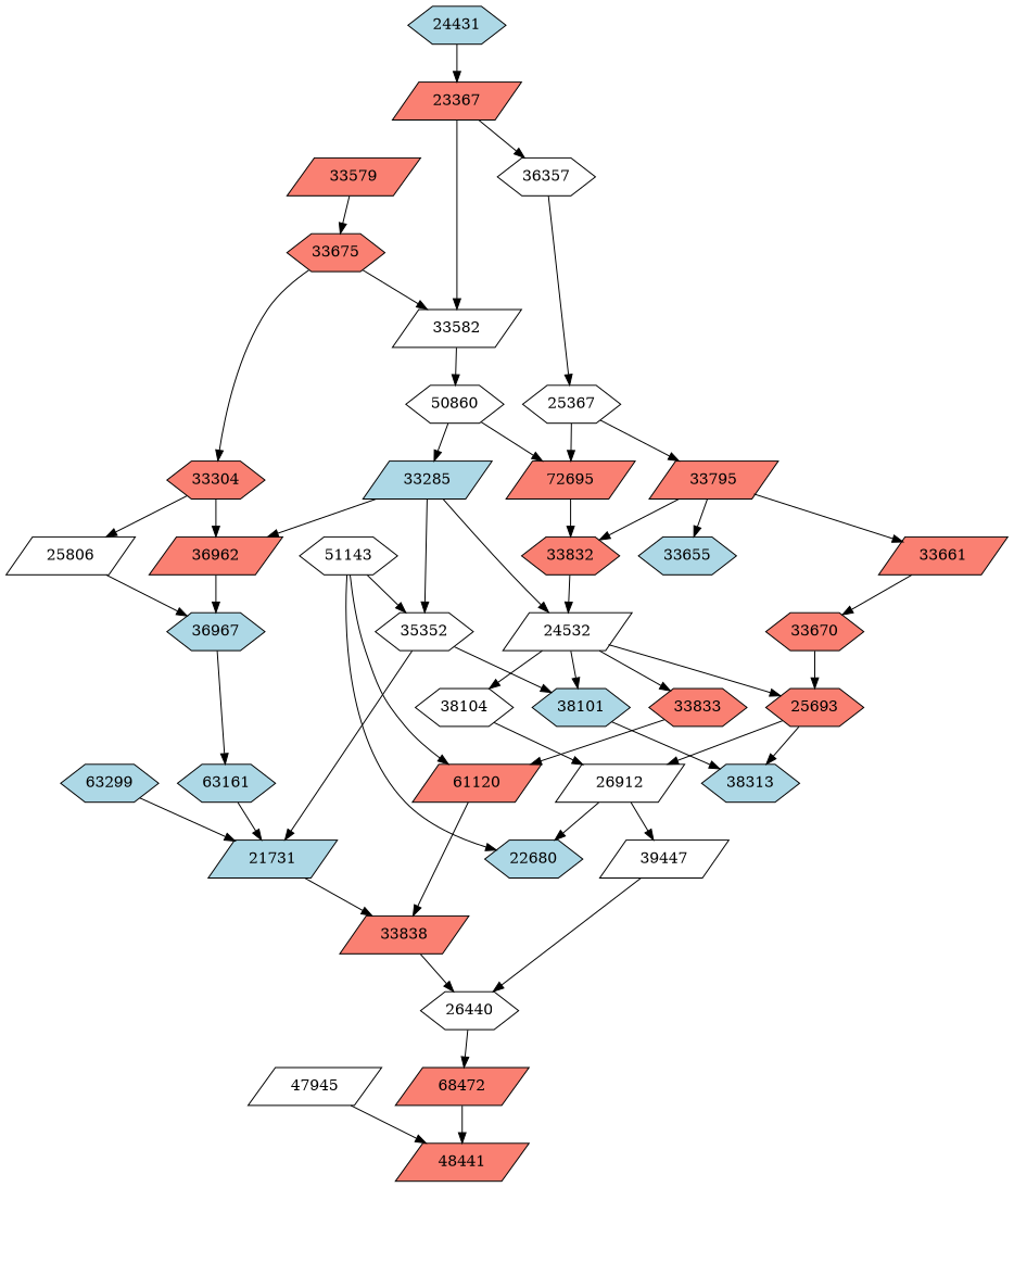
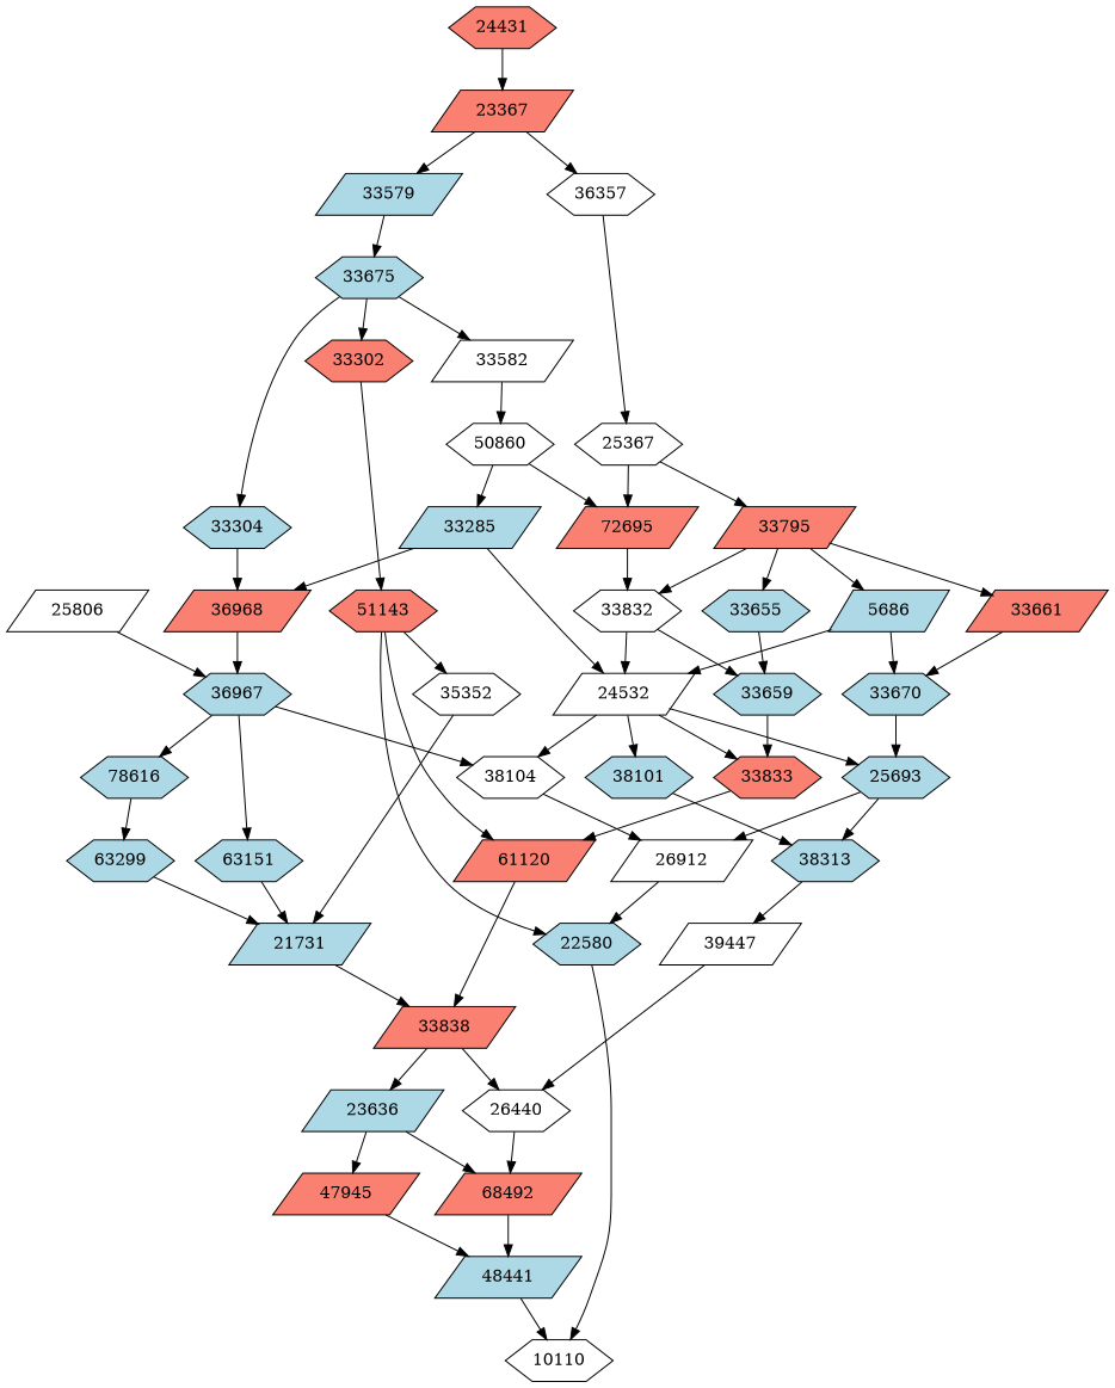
  strict digraph {
    node [fillcolor=lightblue shape=hexagon style=filled]
-   n2 [fillcolor=salmon label=48441 shape=parallelogram]
-   n3 [label=22680]
-   n4 [fillcolor=white label=47945 shape=parallelogram]
-   n5 [fillcolor=salmon label=68472 shape=parallelogram]
-   n6 [fillcolor=white label=51143]
+   n1 [fillcolor=white label=10110]
+   n2 [label=48441 shape=parallelogram]
+   n3 [label=22580]
+   n4 [fillcolor=salmon label=47945 shape=parallelogram]
+   n5 [fillcolor=salmon label=68492 shape=parallelogram]
+   n6 [fillcolor=salmon label=51143]
    n7 [fillcolor=salmon label=61120 shape=parallelogram]
    n8 [fillcolor=white label=35352]
    n9 [fillcolor=salmon label=33838 shape=parallelogram]
    n10 [label=21731 shape=parallelogram]
    n11 [label=38101]
+   n12 [label=23636 shape=parallelogram]
    n13 [fillcolor=white label=26440]
+   n14 [fillcolor=salmon label=33302]
    n15 [fillcolor=white label=39447 shape=parallelogram]
-   n16 [fillcolor=salmon label=33675]
+   n16 [label=33675]
    n17 [fillcolor=white label=33582 shape=parallelogram]
-   n18 [fillcolor=salmon label=33304]
+   n18 [label=33304]
    n19 [fillcolor=white label=50860]
-   n20 [fillcolor=salmon label=36962 shape=parallelogram]
+   n20 [fillcolor=salmon label=36968 shape=parallelogram]
    n21 [fillcolor=white label=25806 shape=parallelogram]
    n22 [fillcolor=white label=26912 shape=parallelogram]
    n23 [label=38313]
-   n24 [fillcolor=salmon label=33579 shape=parallelogram]
-   n25 [label=63161]
+   n24 [label=33579 shape=parallelogram]
+   n25 [label=63151]
    n26 [label=63299]
    n27 [fillcolor=white label=38104]
-   n28 [fillcolor=salmon label=25693]
+   n28 [label=25693]
    n29 [fillcolor=salmon label=33833]
    n30 [fillcolor=salmon label=23367 shape=parallelogram]
    n31 [fillcolor=white label=36357]
    n32 [fillcolor=white label=25367]
    n33 [label=33285 shape=parallelogram]
    n34 [fillcolor=white label=24532 shape=parallelogram]
    n35 [label=36967]
-   n37 [fillcolor=salmon label=33670]
-   n39 [label=24431]
+   n36 [label=78616]
+   n37 [label=33670]
+   n38 [label=33659]
+   n39 [fillcolor=salmon label=24431]
    n40 [fillcolor=salmon label=72695 shape=parallelogram]
-   n41 [fillcolor=salmon label=33832]
+   n41 [fillcolor=white label=33832]
+   n42 [label=5686 shape=parallelogram]
    n43 [fillcolor=salmon label=33661 shape=parallelogram]
    n44 [label=33655]
    n45 [fillcolor=salmon label=33795 shape=parallelogram]
+   n2 -> n1
+   n3 -> n1
    n4 -> n2
    n5 -> n2
    n6 -> n3
    n6 -> n7
    n6 -> n8
    n7 -> n9
    n8 -> n10
-   n8 -> n11
+   n9 -> n12
    n9 -> n13
    n10 -> n9
    n11 -> n23
+   n12 -> n4
+   n12 -> n5
    n13 -> n5
+   n14 -> n6
    n15 -> n13
+   n16 -> n14
    n16 -> n17
    n16 -> n18
    n17 -> n19
    n18 -> n20
-   n18 -> n21
    n19 -> n33
    n19 -> n40
    n20 -> n35
    n21 -> n35
    n22 -> n3
-   n22 -> n15
+   n23 -> n15
    n24 -> n16
    n25 -> n10
    n26 -> n10
    n27 -> n22
    n28 -> n22
    n28 -> n23
    n29 -> n7
-   n30 -> n17
+   n30 -> n24
    n30 -> n31
    n31 -> n32
    n32 -> n40
    n32 -> n45
-   n33 -> n8
    n33 -> n20
    n33 -> n34
    n34 -> n11
    n34 -> n27
    n34 -> n28
    n34 -> n29
    n35 -> n25
+   n35 -> n27
+   n35 -> n36
+   n36 -> n26
    n37 -> n28
+   n38 -> n29
    n39 -> n30
    n40 -> n41
    n41 -> n34
+   n41 -> n38
+   n42 -> n34
+   n42 -> n37
    n43 -> n37
+   n44 -> n38
    n45 -> n41
+   n45 -> n42
    n45 -> n43
    n45 -> n44
  }
